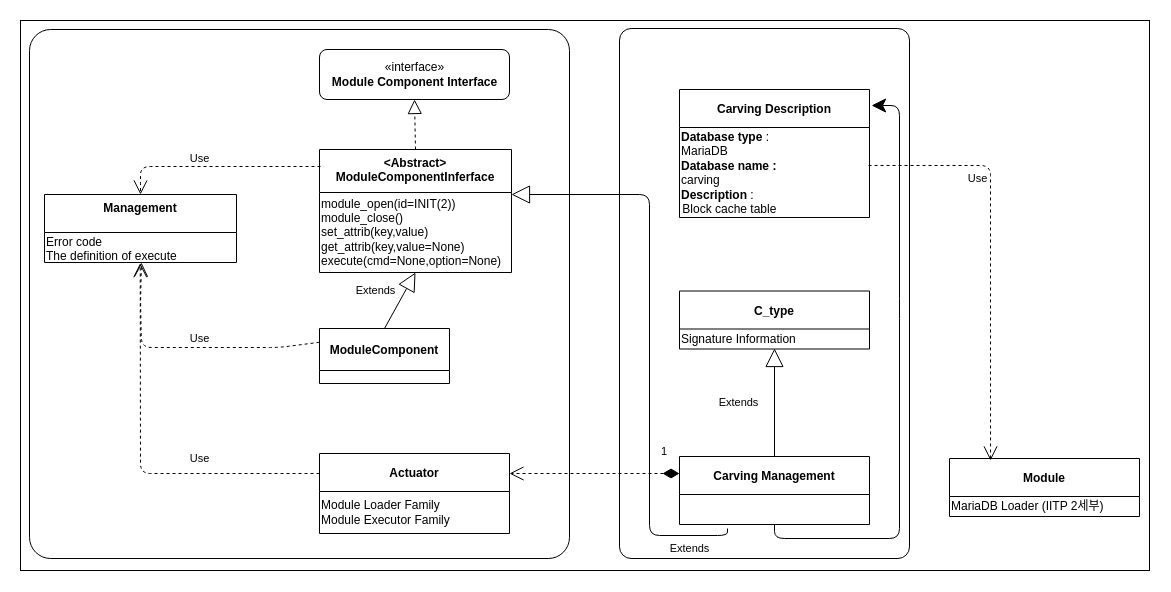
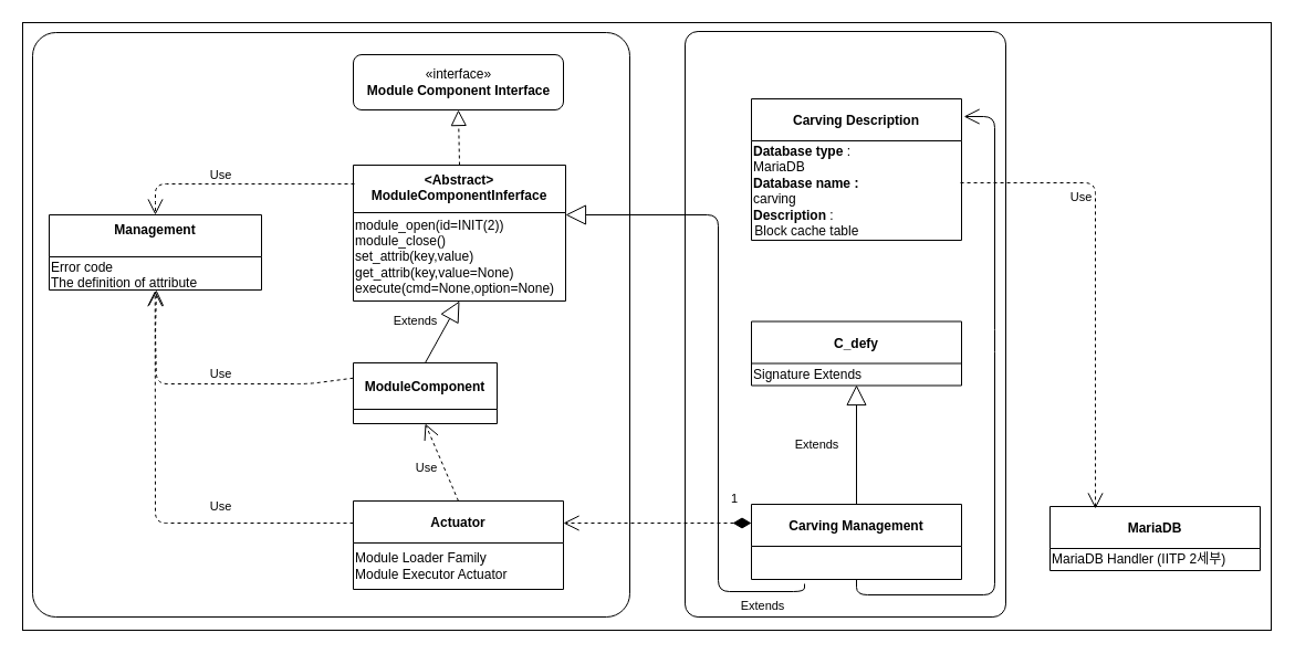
  <mxCell id="0" />
  <mxCell id="1" parent="0" />
  <mxCell id="2" value="" style="rounded=0;whiteSpace=wrap;html=1;" vertex="1" parent="1"><mxGeometry x="20" y="20" width="1129" height="550" as="geometry" /></mxCell>
  <mxCell id="3" value="" style="rounded=1;whiteSpace=wrap;html=1;arcSize=4;" parent="1" vertex="1"><mxGeometry x="619" y="28" width="290" height="530" as="geometry" /></mxCell>
  <mxCell id="4" value="Carving Management" style="swimlane;fontStyle=1;childLayout=stackLayout;horizontal=1;startSize=38;fillColor=none;horizontalStack=0;resizeParent=1;resizeParentMax=0;resizeLast=0;collapsible=1;marginBottom=0;" parent="1" vertex="1"><mxGeometry x="679" y="456" width="190" height="68" as="geometry"><mxRectangle x="227" y="440" width="220" height="26" as="alternateBounds" /></mxGeometry></mxCell>
  <mxCell id="5" value="Extends" style="endArrow=block;endSize=16;endFill=0;html=1;exitX=0.5;exitY=0;exitDx=0;exitDy=0;" parent="1" source="4" edge="1"><mxGeometry x="0.002" y="36" width="160" relative="1" as="geometry"><mxPoint x="29" y="538" as="sourcePoint" /><mxPoint x="774" y="348" as="targetPoint" /><mxPoint as="offset" /></mxGeometry></mxCell>
- <mxCell id="6" value="C_type" style="swimlane;fontStyle=1;childLayout=stackLayout;horizontal=1;startSize=38;fillColor=none;horizontalStack=0;resizeParent=1;resizeParentMax=0;resizeLast=0;collapsible=1;marginBottom=0;" parent="1" vertex="1"><mxGeometry x="679" y="290.5" width="190" height="58" as="geometry"><mxRectangle x="227" y="440" width="220" height="26" as="alternateBounds" /></mxGeometry></mxCell>
- <mxCell id="7" value="&lt;div style=&quot;text-align: justify&quot;&gt;&lt;span&gt;Signature Information&lt;/span&gt;&lt;/div&gt;" style="text;html=1;resizable=0;points=[];autosize=1;align=left;verticalAlign=top;spacingTop=-4;" parent="6" vertex="1"><mxGeometry y="38" width="190" height="20" as="geometry" /></mxCell>
- <mxCell id="8" value="Module" style="swimlane;fontStyle=1;childLayout=stackLayout;horizontal=1;startSize=38;fillColor=none;horizontalStack=0;resizeParent=1;resizeParentMax=0;resizeLast=0;collapsible=1;marginBottom=0;" parent="1" vertex="1"><mxGeometry x="949" y="458" width="190" height="58" as="geometry"><mxRectangle x="227" y="440" width="220" height="26" as="alternateBounds" /></mxGeometry></mxCell>
- <mxCell id="9" value="&lt;div style=&quot;text-align: justify&quot;&gt;&lt;span&gt;MariaDB Loader (IITP 2세부)&lt;/span&gt;&lt;/div&gt;" style="text;html=1;resizable=0;points=[];autosize=1;align=left;verticalAlign=top;spacingTop=-4;" parent="8" vertex="1"><mxGeometry y="38" width="190" height="20" as="geometry" /></mxCell>
+ <mxCell id="6" value="C_defy" style="swimlane;fontStyle=1;childLayout=stackLayout;horizontal=1;startSize=38;fillColor=none;horizontalStack=0;resizeParent=1;resizeParentMax=0;resizeLast=0;collapsible=1;marginBottom=0;" parent="1" vertex="1"><mxGeometry x="679" y="290.5" width="190" height="58" as="geometry"><mxRectangle x="227" y="440" width="220" height="26" as="alternateBounds" /></mxGeometry></mxCell>
+ <mxCell id="7" value="&lt;div style=&quot;text-align: justify&quot;&gt;&lt;span&gt;Signature Extends&lt;/span&gt;&lt;/div&gt;" style="text;html=1;resizable=0;points=[];autosize=1;align=left;verticalAlign=top;spacingTop=-4;" parent="6" vertex="1"><mxGeometry y="38" width="190" height="20" as="geometry" /></mxCell>
+ <mxCell id="8" value="MariaDB" style="swimlane;fontStyle=1;childLayout=stackLayout;horizontal=1;startSize=38;fillColor=none;horizontalStack=0;resizeParent=1;resizeParentMax=0;resizeLast=0;collapsible=1;marginBottom=0;" parent="1" vertex="1"><mxGeometry x="949" y="458" width="190" height="58" as="geometry"><mxRectangle x="227" y="440" width="220" height="26" as="alternateBounds" /></mxGeometry></mxCell>
+ <mxCell id="9" value="&lt;div style=&quot;text-align: justify&quot;&gt;&lt;span&gt;MariaDB Handler (IITP 2세부)&lt;/span&gt;&lt;/div&gt;" style="text;html=1;resizable=0;points=[];autosize=1;align=left;verticalAlign=top;spacingTop=-4;" parent="8" vertex="1"><mxGeometry y="38" width="190" height="20" as="geometry" /></mxCell>
  <mxCell id="10" value="Carving Description" style="swimlane;fontStyle=1;childLayout=stackLayout;horizontal=1;startSize=38;fillColor=none;horizontalStack=0;resizeParent=1;resizeParentMax=0;resizeLast=0;collapsible=1;marginBottom=0;" parent="1" vertex="1"><mxGeometry x="679" y="89" width="190" height="128" as="geometry"><mxRectangle x="227" y="440" width="220" height="26" as="alternateBounds" /></mxGeometry></mxCell>
  <mxCell id="11" value="&lt;div style=&quot;text-align: justify&quot;&gt;&lt;b&gt;Database type&lt;/b&gt; :&amp;nbsp;&lt;/div&gt;&lt;div style=&quot;text-align: left&quot;&gt;MariaDB&lt;/div&gt;&lt;div style=&quot;text-align: left&quot;&gt;&lt;b&gt;Database name :&lt;/b&gt;&lt;/div&gt;&lt;div style=&quot;text-align: left&quot;&gt;&lt;div&gt;&lt;span style=&quot;text-align: justify&quot;&gt;carving&lt;/span&gt;&lt;/div&gt;&lt;div&gt;&lt;b style=&quot;text-align: justify&quot;&gt;Description &lt;/b&gt;&lt;span style=&quot;text-align: justify&quot;&gt;:&amp;nbsp;&lt;/span&gt;&lt;br&gt;&lt;/div&gt;&lt;/div&gt;&lt;div style=&quot;text-align: right&quot;&gt;Block cache table&lt;/div&gt;" style="text;html=1;resizable=0;points=[];autosize=1;align=left;verticalAlign=top;spacingTop=-4;" parent="10" vertex="1"><mxGeometry y="38" width="190" height="90" as="geometry" /></mxCell>
- <mxCell id="12" value="" style="endArrow=classic;endFill=1;endSize=12;html=1;exitX=0.5;exitY=1;exitDx=0;exitDy=0;entryX=1.011;entryY=0.125;entryDx=0;entryDy=0;entryPerimeter=0;" parent="1" source="4" target="10" edge="1"><mxGeometry width="160" relative="1" as="geometry"><mxPoint x="789" y="588" as="sourcePoint" /><mxPoint x="949" y="588" as="targetPoint" /><Array as="points"><mxPoint x="774" y="538" /><mxPoint x="899" y="538" /><mxPoint x="899" y="308" /><mxPoint x="899" y="105" /></Array></mxGeometry></mxCell>
+ <mxCell id="12" value="" style="endArrow=open;endFill=1;endSize=12;html=1;exitX=0.5;exitY=1;exitDx=0;exitDy=0;entryX=1.011;entryY=0.125;entryDx=0;entryDy=0;entryPerimeter=0;" parent="1" source="4" target="10" edge="1"><mxGeometry width="160" relative="1" as="geometry"><mxPoint x="789" y="588" as="sourcePoint" /><mxPoint x="949" y="588" as="targetPoint" /><Array as="points"><mxPoint x="774" y="538" /><mxPoint x="899" y="538" /><mxPoint x="899" y="308" /><mxPoint x="899" y="105" /></Array></mxGeometry></mxCell>
  <mxCell id="13" value="Use" style="endArrow=open;endSize=12;dashed=1;html=1;exitX=0.995;exitY=0.422;exitDx=0;exitDy=0;exitPerimeter=0;entryX=0.216;entryY=0.034;entryDx=0;entryDy=0;entryPerimeter=0;" parent="1" source="11" target="8" edge="1"><mxGeometry x="-0.477" y="-13" width="160" relative="1" as="geometry"><mxPoint x="1049" y="238" as="sourcePoint" /><mxPoint x="1209" y="238" as="targetPoint" /><Array as="points"><mxPoint x="990" y="165" /></Array><mxPoint as="offset" /></mxGeometry></mxCell>
  <mxCell id="14" value="" style="rounded=1;whiteSpace=wrap;html=1;arcSize=4;" parent="1" vertex="1"><mxGeometry x="29" y="29" width="540" height="529" as="geometry" /></mxCell>
  <mxCell id="15" value="«interface»&lt;br&gt;&lt;b&gt;Module Component Interface&lt;/b&gt;" style="html=1;rounded=1;" parent="1" vertex="1"><mxGeometry x="319" y="49" width="190" height="50" as="geometry" /></mxCell>
  <mxCell id="16" value="Use" style="endArrow=open;endSize=12;dashed=1;html=1;exitX=0;exitY=0.25;exitDx=0;exitDy=0;entryX=0.505;entryY=1;entryDx=0;entryDy=0;entryPerimeter=0;" parent="1" source="17" target="28" edge="1"><mxGeometry x="-0.087" y="-9" width="160" relative="1" as="geometry"><mxPoint x="319" y="301" as="sourcePoint" /><mxPoint x="104" y="259" as="targetPoint" /><Array as="points"><mxPoint x="279" y="347" /><mxPoint x="141" y="347" /><mxPoint x="140" y="301" /></Array><mxPoint as="offset" /></mxGeometry></mxCell>
  <mxCell id="17" value="&#10;ModuleComponent&#10;" style="swimlane;fontStyle=1;childLayout=stackLayout;horizontal=1;startSize=42;fillColor=none;horizontalStack=0;resizeParent=1;resizeParentMax=0;resizeLast=0;collapsible=1;marginBottom=0;" parent="1" vertex="1"><mxGeometry x="319" y="328" width="130" height="55" as="geometry"><mxRectangle x="227" y="440" width="220" height="26" as="alternateBounds" /></mxGeometry></mxCell>
  <mxCell id="18" value="&#10;Actuator&#10;" style="swimlane;fontStyle=1;childLayout=stackLayout;horizontal=1;startSize=38;fillColor=none;horizontalStack=0;resizeParent=1;resizeParentMax=0;resizeLast=0;collapsible=1;marginBottom=0;" parent="1" vertex="1"><mxGeometry x="319" y="453" width="190" height="80" as="geometry"><mxRectangle x="227" y="440" width="220" height="26" as="alternateBounds" /></mxGeometry></mxCell>
- <mxCell id="19" value="Module Loader Family&lt;br&gt;Module Executor Family" style="text;html=1;strokeColor=none;fillColor=none;align=left;verticalAlign=middle;whiteSpace=wrap;rounded=0;" parent="18" vertex="1"><mxGeometry y="38" width="190" height="42" as="geometry" /></mxCell>
+ <mxCell id="19" value="Module Loader Family&lt;br&gt;Module Executor Actuator" style="text;html=1;strokeColor=none;fillColor=none;align=left;verticalAlign=middle;whiteSpace=wrap;rounded=0;" parent="18" vertex="1"><mxGeometry y="38" width="190" height="42" as="geometry" /></mxCell>
+ <mxCell id="20" value="Use" style="endArrow=open;endSize=12;dashed=1;html=1;exitX=0.5;exitY=0;exitDx=0;exitDy=0;entryX=0.5;entryY=1;entryDx=0;entryDy=0;" parent="1" source="18" target="17" edge="1"><mxGeometry x="0.036" y="15" width="160" relative="1" as="geometry"><mxPoint x="549" y="729" as="sourcePoint" /><mxPoint x="709" y="729" as="targetPoint" /><mxPoint as="offset" /></mxGeometry></mxCell>
  <mxCell id="21" value="Use" style="endArrow=open;endSize=12;dashed=1;html=1;exitX=0;exitY=0.25;exitDx=0;exitDy=0;entryX=0.5;entryY=1.033;entryDx=0;entryDy=0;entryPerimeter=0;" parent="1" edge="1"><mxGeometry x="-0.384" y="-15" width="160" relative="1" as="geometry"><mxPoint x="319.034" y="473" as="sourcePoint" /><mxPoint x="139.724" y="262.655" as="targetPoint" /><Array as="points"><mxPoint x="140" y="473" /></Array><mxPoint as="offset" /></mxGeometry></mxCell>
  <mxCell id="22" value="&lt;Abstract&gt;&#10;ModuleComponentInferface" style="swimlane;fontStyle=1;align=center;verticalAlign=top;childLayout=stackLayout;horizontal=1;startSize=43;horizontalStack=0;resizeParent=1;resizeParentMax=0;resizeLast=0;collapsible=1;marginBottom=0;" parent="1" vertex="1"><mxGeometry x="319" y="149" width="192" height="123" as="geometry" /></mxCell>
  <mxCell id="23" value="module_open(id=INIT(2))&lt;br&gt;module_close()&lt;br&gt;set_attrib(key,value)&lt;br&gt;get_attrib(key,value=None)&lt;br&gt;execute(cmd=None,option=None)" style="text;html=1;strokeColor=none;fillColor=none;align=left;verticalAlign=middle;whiteSpace=wrap;rounded=0;" parent="22" vertex="1"><mxGeometry y="43" width="192" height="80" as="geometry" /></mxCell>
  <mxCell id="24" value="Extends" style="endArrow=block;endSize=16;endFill=0;html=1;exitX=0.5;exitY=0;exitDx=0;exitDy=0;entryX=0.5;entryY=1;entryDx=0;entryDy=0;" parent="1" source="17" target="22" edge="1"><mxGeometry x="-0.091" y="26" width="160" relative="1" as="geometry"><mxPoint x="619" y="249" as="sourcePoint" /><mxPoint x="415" y="269" as="targetPoint" /><mxPoint as="offset" /></mxGeometry></mxCell>
  <mxCell id="25" value="" style="endArrow=block;dashed=1;endFill=0;endSize=12;html=1;exitX=0.5;exitY=0;exitDx=0;exitDy=0;entryX=0.5;entryY=1;entryDx=0;entryDy=0;" parent="1" source="22" target="15" edge="1"><mxGeometry width="160" relative="1" as="geometry"><mxPoint x="-161" y="519" as="sourcePoint" /><mxPoint x="-1" y="519" as="targetPoint" /></mxGeometry></mxCell>
  <mxCell id="26" value="Use" style="endArrow=open;endSize=12;dashed=1;html=1;entryX=0.5;entryY=0;entryDx=0;entryDy=0;" parent="1" target="27" edge="1"><mxGeometry x="0.165" y="-8" width="160" relative="1" as="geometry"><mxPoint x="320" y="166" as="sourcePoint" /><mxPoint x="122" y="209" as="targetPoint" /><Array as="points"><mxPoint x="140" y="166" /><mxPoint x="140" y="183" /></Array><mxPoint as="offset" /></mxGeometry></mxCell>
  <mxCell id="27" value="Management&#10;" style="swimlane;fontStyle=1;align=center;verticalAlign=top;childLayout=stackLayout;horizontal=1;startSize=38;horizontalStack=0;resizeParent=1;resizeParentMax=0;resizeLast=0;collapsible=1;marginBottom=0;" parent="1" vertex="1"><mxGeometry x="44" y="194" width="192" height="68" as="geometry" /></mxCell>
- <mxCell id="28" value="&lt;div style=&quot;text-align: justify&quot;&gt;&lt;span&gt;Error code&lt;/span&gt;&lt;br&gt;&lt;/div&gt;&lt;div style=&quot;text-align: justify&quot;&gt;The definition of execute&lt;/div&gt;" style="text;html=1;resizable=0;points=[];autosize=1;align=left;verticalAlign=top;spacingTop=-4;" parent="27" vertex="1"><mxGeometry y="38" width="192" height="30" as="geometry" /></mxCell>
+ <mxCell id="28" value="&lt;div style=&quot;text-align: justify&quot;&gt;&lt;span&gt;Error code&lt;/span&gt;&lt;br&gt;&lt;/div&gt;&lt;div style=&quot;text-align: justify&quot;&gt;The definition of attribute&lt;/div&gt;" style="text;html=1;resizable=0;points=[];autosize=1;align=left;verticalAlign=top;spacingTop=-4;" parent="27" vertex="1"><mxGeometry y="38" width="192" height="30" as="geometry" /></mxCell>
  <mxCell id="29" value="Extends" style="endArrow=block;endSize=16;endFill=0;html=1;exitX=0.25;exitY=1;exitDx=0;exitDy=0;entryX=1.002;entryY=0.15;entryDx=0;entryDy=0;entryPerimeter=0;" parent="1" edge="1"><mxGeometry x="-0.84" y="13" width="160" relative="1" as="geometry"><mxPoint x="727" y="528" as="sourcePoint" /><mxPoint x="511" y="194" as="targetPoint" /><Array as="points"><mxPoint x="727" y="535" /><mxPoint x="649" y="535" /><mxPoint x="649" y="194" /></Array><mxPoint as="offset" /></mxGeometry></mxCell>
  <mxCell id="30" value="1" style="endArrow=open;html=1;endSize=12;startArrow=diamondThin;startSize=14;startFill=1;edgeStyle=orthogonalEdgeStyle;align=left;verticalAlign=bottom;exitX=0;exitY=0.25;exitDx=0;exitDy=0;entryX=1;entryY=0.25;entryDx=0;entryDy=0;dashed=1;" parent="1" source="4" target="18" edge="1"><mxGeometry x="-0.765" y="-13" relative="1" as="geometry"><mxPoint x="419" y="648" as="sourcePoint" /><mxPoint x="579" y="648" as="targetPoint" /><mxPoint as="offset" /></mxGeometry></mxCell>
